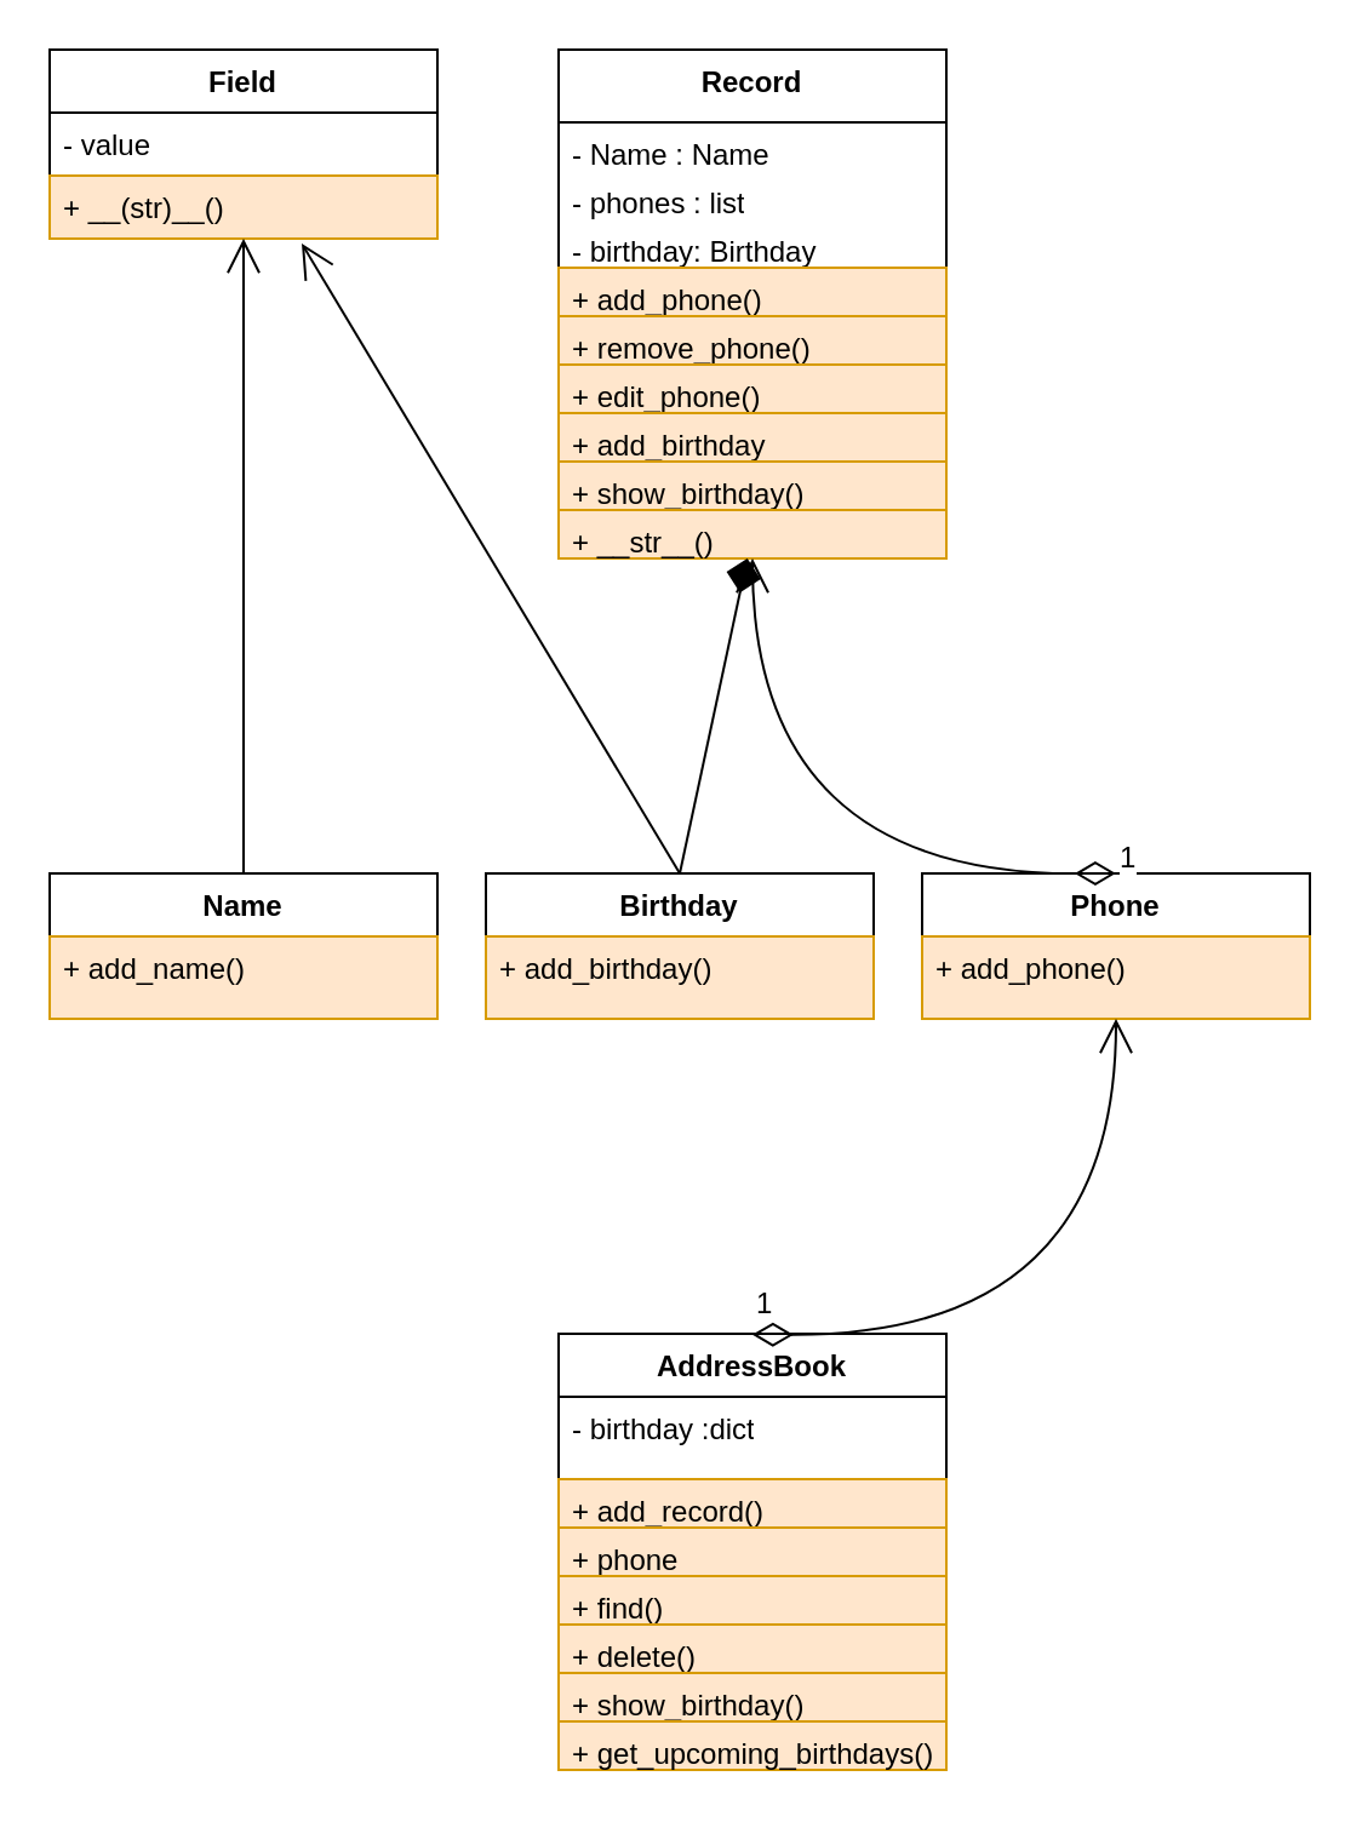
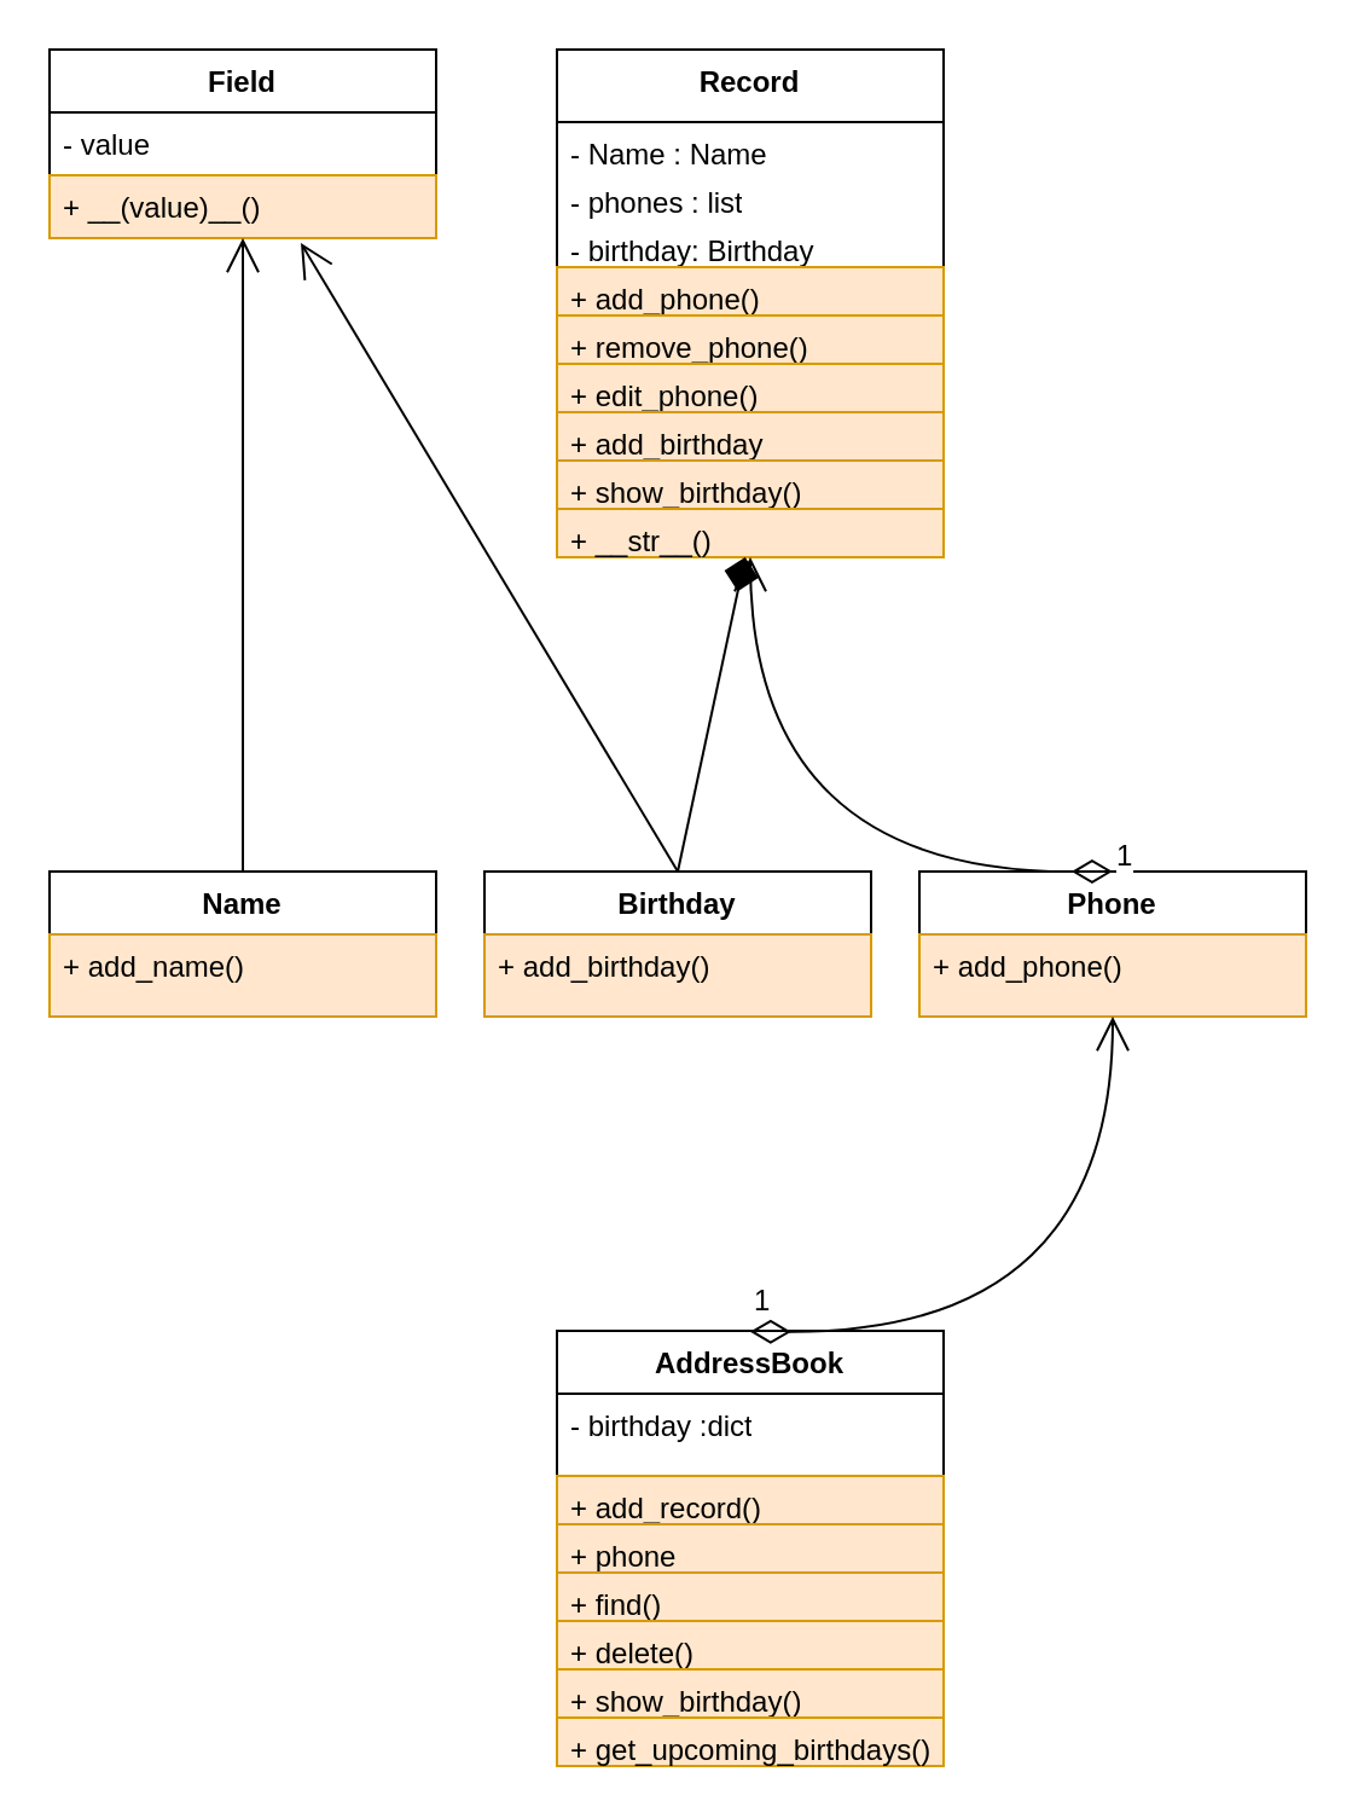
  <mxCell id="0" />
  <mxCell id="1" parent="0" />
  <mxCell id="2" value="Field" style="swimlane;fontStyle=1;align=center;verticalAlign=top;childLayout=stackLayout;horizontal=1;startSize=26;horizontalStack=0;resizeParent=1;resizeParentMax=0;resizeLast=0;collapsible=1;marginBottom=0;whiteSpace=wrap;html=1;" vertex="1" parent="1"><mxGeometry x="20" y="20" width="160" height="78" as="geometry"><mxRectangle x="370" y="430" width="70" height="30" as="alternateBounds" /></mxGeometry></mxCell>
  <mxCell id="3" value="- value" style="text;strokeColor=none;fillColor=none;align=left;verticalAlign=top;spacingLeft=4;spacingRight=4;overflow=hidden;rotatable=0;points=[[0,0.5],[1,0.5]];portConstraint=eastwest;whiteSpace=wrap;html=1;" vertex="1" parent="2"><mxGeometry y="26" width="160" height="26" as="geometry" /></mxCell>
- <mxCell id="4" value="+ __(str)__()" style="text;strokeColor=#d79b00;fillColor=#ffe6cc;align=left;verticalAlign=top;spacingLeft=4;spacingRight=4;overflow=hidden;rotatable=0;points=[[0,0.5],[1,0.5]];portConstraint=eastwest;whiteSpace=wrap;html=1;" vertex="1" parent="2"><mxGeometry y="52" width="160" height="26" as="geometry" /></mxCell>
+ <mxCell id="4" value="+ __(value)__()" style="text;strokeColor=#d79b00;fillColor=#ffe6cc;align=left;verticalAlign=top;spacingLeft=4;spacingRight=4;overflow=hidden;rotatable=0;points=[[0,0.5],[1,0.5]];portConstraint=eastwest;whiteSpace=wrap;html=1;" vertex="1" parent="2"><mxGeometry y="52" width="160" height="26" as="geometry" /></mxCell>
  <mxCell id="5" value="Phone" style="swimlane;fontStyle=1;align=center;verticalAlign=top;childLayout=stackLayout;horizontal=1;startSize=26;horizontalStack=0;resizeParent=1;resizeParentMax=0;resizeLast=0;collapsible=1;marginBottom=0;whiteSpace=wrap;html=1;" vertex="1" parent="1"><mxGeometry x="380" y="360" width="160" height="60" as="geometry" /></mxCell>
  <mxCell id="6" value="+ add_phone()" style="text;strokeColor=#d79b00;fillColor=#ffe6cc;align=left;verticalAlign=top;spacingLeft=4;spacingRight=4;overflow=hidden;rotatable=0;points=[[0,0.5],[1,0.5]];portConstraint=eastwest;whiteSpace=wrap;html=1;" vertex="1" parent="5"><mxGeometry y="26" width="160" height="34" as="geometry" /></mxCell>
  <mxCell id="7" value="Record" style="swimlane;fontStyle=1;align=center;verticalAlign=top;childLayout=stackLayout;horizontal=1;startSize=30;horizontalStack=0;resizeParent=1;resizeParentMax=0;resizeLast=0;collapsible=1;marginBottom=0;whiteSpace=wrap;html=1;" vertex="1" parent="1"><mxGeometry x="230" y="20" width="160" height="210" as="geometry"><mxRectangle x="370" y="430" width="70" height="30" as="alternateBounds" /></mxGeometry></mxCell>
  <mxCell id="8" value="- Name : Name" style="text;strokeColor=none;fillColor=none;align=left;verticalAlign=top;spacingLeft=4;spacingRight=4;overflow=hidden;rotatable=0;points=[[0,0.5],[1,0.5]];portConstraint=eastwest;whiteSpace=wrap;html=1;" vertex="1" parent="7"><mxGeometry y="30" width="160" height="20" as="geometry" /></mxCell>
  <mxCell id="9" value="- phones : list" style="text;strokeColor=none;fillColor=none;align=left;verticalAlign=top;spacingLeft=4;spacingRight=4;overflow=hidden;rotatable=0;points=[[0,0.5],[1,0.5]];portConstraint=eastwest;whiteSpace=wrap;html=1;" vertex="1" parent="7"><mxGeometry y="50" width="160" height="20" as="geometry" /></mxCell>
  <mxCell id="10" value="- birthday: Birthday&amp;nbsp;" style="text;strokeColor=none;fillColor=none;align=left;verticalAlign=top;spacingLeft=4;spacingRight=4;overflow=hidden;rotatable=0;points=[[0,0.5],[1,0.5]];portConstraint=eastwest;whiteSpace=wrap;html=1;" vertex="1" parent="7"><mxGeometry y="70" width="160" height="20" as="geometry" /></mxCell>
  <mxCell id="11" value="+ add_phone()" style="text;strokeColor=#d79b00;fillColor=#ffe6cc;align=left;verticalAlign=top;spacingLeft=4;spacingRight=4;overflow=hidden;rotatable=0;points=[[0,0.5],[1,0.5]];portConstraint=eastwest;whiteSpace=wrap;html=1;" vertex="1" parent="7"><mxGeometry y="90" width="160" height="20" as="geometry" /></mxCell>
  <mxCell id="12" value="+ remove_phone()" style="text;strokeColor=#d79b00;fillColor=#ffe6cc;align=left;verticalAlign=top;spacingLeft=4;spacingRight=4;overflow=hidden;rotatable=0;points=[[0,0.5],[1,0.5]];portConstraint=eastwest;whiteSpace=wrap;html=1;" vertex="1" parent="7"><mxGeometry y="110" width="160" height="20" as="geometry" /></mxCell>
  <mxCell id="13" value="+ edit_phone()" style="text;strokeColor=#d79b00;fillColor=#ffe6cc;align=left;verticalAlign=top;spacingLeft=4;spacingRight=4;overflow=hidden;rotatable=0;points=[[0,0.5],[1,0.5]];portConstraint=eastwest;whiteSpace=wrap;html=1;" vertex="1" parent="7"><mxGeometry y="130" width="160" height="20" as="geometry" /></mxCell>
  <mxCell id="14" value="+ add_birthday" style="text;strokeColor=#d79b00;fillColor=#ffe6cc;align=left;verticalAlign=top;spacingLeft=4;spacingRight=4;overflow=hidden;rotatable=0;points=[[0,0.5],[1,0.5]];portConstraint=eastwest;whiteSpace=wrap;html=1;" vertex="1" parent="7"><mxGeometry y="150" width="160" height="20" as="geometry" /></mxCell>
  <mxCell id="15" value="+ show_birthday()" style="text;strokeColor=#d79b00;fillColor=#ffe6cc;align=left;verticalAlign=top;spacingLeft=4;spacingRight=4;overflow=hidden;rotatable=0;points=[[0,0.5],[1,0.5]];portConstraint=eastwest;whiteSpace=wrap;html=1;" vertex="1" parent="7"><mxGeometry y="170" width="160" height="20" as="geometry" /></mxCell>
  <mxCell id="16" value="+ __str__()" style="text;strokeColor=#d79b00;fillColor=#ffe6cc;align=left;verticalAlign=top;spacingLeft=4;spacingRight=4;overflow=hidden;rotatable=0;points=[[0,0.5],[1,0.5]];portConstraint=eastwest;whiteSpace=wrap;html=1;" vertex="1" parent="7"><mxGeometry y="190" width="160" height="20" as="geometry" /></mxCell>
  <mxCell id="17" value="Birthday" style="swimlane;fontStyle=1;align=center;verticalAlign=top;childLayout=stackLayout;horizontal=1;startSize=26;horizontalStack=0;resizeParent=1;resizeParentMax=0;resizeLast=0;collapsible=1;marginBottom=0;whiteSpace=wrap;html=1;" vertex="1" parent="1"><mxGeometry x="200" y="360" width="160" height="60" as="geometry" /></mxCell>
  <mxCell id="18" value="+ add_birthday()" style="text;strokeColor=#d79b00;fillColor=#ffe6cc;align=left;verticalAlign=top;spacingLeft=4;spacingRight=4;overflow=hidden;rotatable=0;points=[[0,0.5],[1,0.5]];portConstraint=eastwest;whiteSpace=wrap;html=1;" vertex="1" parent="17"><mxGeometry y="26" width="160" height="34" as="geometry" /></mxCell>
  <mxCell id="19" value="Name" style="swimlane;fontStyle=1;align=center;verticalAlign=top;childLayout=stackLayout;horizontal=1;startSize=26;horizontalStack=0;resizeParent=1;resizeParentMax=0;resizeLast=0;collapsible=1;marginBottom=0;whiteSpace=wrap;html=1;" vertex="1" parent="1"><mxGeometry x="20" y="360" width="160" height="60" as="geometry" /></mxCell>
  <mxCell id="20" value="+ add_name()" style="text;strokeColor=#d79b00;fillColor=#ffe6cc;align=left;verticalAlign=top;spacingLeft=4;spacingRight=4;overflow=hidden;rotatable=0;points=[[0,0.5],[1,0.5]];portConstraint=eastwest;whiteSpace=wrap;html=1;" vertex="1" parent="19"><mxGeometry y="26" width="160" height="34" as="geometry" /></mxCell>
  <mxCell id="21" value="AddressBook" style="swimlane;fontStyle=1;align=center;verticalAlign=top;childLayout=stackLayout;horizontal=1;startSize=26;horizontalStack=0;resizeParent=1;resizeParentMax=0;resizeLast=0;collapsible=1;marginBottom=0;whiteSpace=wrap;html=1;" vertex="1" parent="1"><mxGeometry x="230" y="550" width="160" height="180" as="geometry" /></mxCell>
  <mxCell id="22" value="- birthday :dict" style="text;strokeColor=none;fillColor=none;align=left;verticalAlign=top;spacingLeft=4;spacingRight=4;overflow=hidden;rotatable=0;points=[[0,0.5],[1,0.5]];portConstraint=eastwest;whiteSpace=wrap;html=1;" vertex="1" parent="21"><mxGeometry y="26" width="160" height="34" as="geometry" /></mxCell>
  <mxCell id="23" value="+ add_record()" style="text;strokeColor=#d79b00;fillColor=#ffe6cc;align=left;verticalAlign=top;spacingLeft=4;spacingRight=4;overflow=hidden;rotatable=0;points=[[0,0.5],[1,0.5]];portConstraint=eastwest;whiteSpace=wrap;html=1;" vertex="1" parent="21"><mxGeometry y="60" width="160" height="20" as="geometry" /></mxCell>
  <mxCell id="24" value="+ phone" style="text;strokeColor=#d79b00;fillColor=#ffe6cc;align=left;verticalAlign=top;spacingLeft=4;spacingRight=4;overflow=hidden;rotatable=0;points=[[0,0.5],[1,0.5]];portConstraint=eastwest;whiteSpace=wrap;html=1;" vertex="1" parent="21"><mxGeometry y="80" width="160" height="20" as="geometry" /></mxCell>
  <mxCell id="25" value="+ find()" style="text;strokeColor=#d79b00;fillColor=#ffe6cc;align=left;verticalAlign=top;spacingLeft=4;spacingRight=4;overflow=hidden;rotatable=0;points=[[0,0.5],[1,0.5]];portConstraint=eastwest;whiteSpace=wrap;html=1;" vertex="1" parent="21"><mxGeometry y="100" width="160" height="20" as="geometry" /></mxCell>
  <mxCell id="26" value="+ delete()" style="text;strokeColor=#d79b00;fillColor=#ffe6cc;align=left;verticalAlign=top;spacingLeft=4;spacingRight=4;overflow=hidden;rotatable=0;points=[[0,0.5],[1,0.5]];portConstraint=eastwest;whiteSpace=wrap;html=1;" vertex="1" parent="21"><mxGeometry y="120" width="160" height="20" as="geometry" /></mxCell>
  <mxCell id="27" value="+ show_birthday()" style="text;strokeColor=#d79b00;fillColor=#ffe6cc;align=left;verticalAlign=top;spacingLeft=4;spacingRight=4;overflow=hidden;rotatable=0;points=[[0,0.5],[1,0.5]];portConstraint=eastwest;whiteSpace=wrap;html=1;" vertex="1" parent="21"><mxGeometry y="140" width="160" height="20" as="geometry" /></mxCell>
  <mxCell id="28" value="+ get_upcoming_birthdays()" style="text;strokeColor=#d79b00;fillColor=#ffe6cc;align=left;verticalAlign=top;spacingLeft=4;spacingRight=4;overflow=hidden;rotatable=0;points=[[0,0.5],[1,0.5]];portConstraint=eastwest;whiteSpace=wrap;html=1;" vertex="1" parent="21"><mxGeometry y="160" width="160" height="20" as="geometry" /></mxCell>
  <mxCell id="29" value="" style="endArrow=open;endFill=1;endSize=12;html=1;rounded=0;fontSize=12;curved=1;entryX=0.5;entryY=1;entryDx=0;entryDy=0;exitX=0.5;exitY=0;exitDx=0;exitDy=0;" edge="1" parent="1" source="19" target="2"><mxGeometry width="160" relative="1" as="geometry"><mxPoint x="20" y="280" as="sourcePoint" /><mxPoint x="180" y="280" as="targetPoint" /></mxGeometry></mxCell>
  <mxCell id="30" value="1" style="endArrow=open;html=1;endSize=12;startArrow=diamondThin;startSize=14;startFill=0;edgeStyle=orthogonalEdgeStyle;align=left;verticalAlign=bottom;rounded=0;fontSize=12;curved=1;exitX=0.565;exitY=0.006;exitDx=0;exitDy=0;exitPerimeter=0;entryX=0.5;entryY=1;entryDx=0;entryDy=0;" edge="1" parent="1" target="7"><mxGeometry x="-1" y="3" relative="1" as="geometry"><mxPoint x="459.94" y="360" as="sourcePoint" /><mxPoint x="460" y="230" as="targetPoint" /></mxGeometry></mxCell>
  <mxCell id="31" value="1" style="endArrow=open;html=1;endSize=12;startArrow=diamondThin;startSize=14;startFill=0;edgeStyle=orthogonalEdgeStyle;align=left;verticalAlign=bottom;rounded=0;fontSize=12;curved=1;exitX=0.565;exitY=0.006;exitDx=0;exitDy=0;exitPerimeter=0;entryX=0.5;entryY=1;entryDx=0;entryDy=0;" edge="1" parent="1" target="5"><mxGeometry x="-1" y="3" relative="1" as="geometry"><mxPoint x="309.94" y="550.36" as="sourcePoint" /><mxPoint x="440" y="420" as="targetPoint" /></mxGeometry></mxCell>
  <mxCell id="32" value="" style="endArrow=open;endFill=1;endSize=12;html=1;rounded=0;fontSize=12;curved=1;entryX=0.5;entryY=1.077;entryDx=0;entryDy=0;exitX=0.5;exitY=0;exitDx=0;exitDy=0;entryPerimeter=0;" edge="1" parent="1" source="17"><mxGeometry width="160" relative="1" as="geometry"><mxPoint x="304" y="362" as="sourcePoint" /><mxPoint x="124" y="100.002" as="targetPoint" /></mxGeometry></mxCell>
  <mxCell id="33" value="" style="endArrow=diamond;endFill=1;endSize=12;html=1;rounded=0;fontSize=12;curved=1;exitX=0.5;exitY=0;exitDx=0;exitDy=0;" edge="1" parent="1" source="17" target="16"><mxGeometry width="160" relative="1" as="geometry"><mxPoint x="290" y="370" as="sourcePoint" /><mxPoint x="134" y="110.002" as="targetPoint" /></mxGeometry></mxCell>
